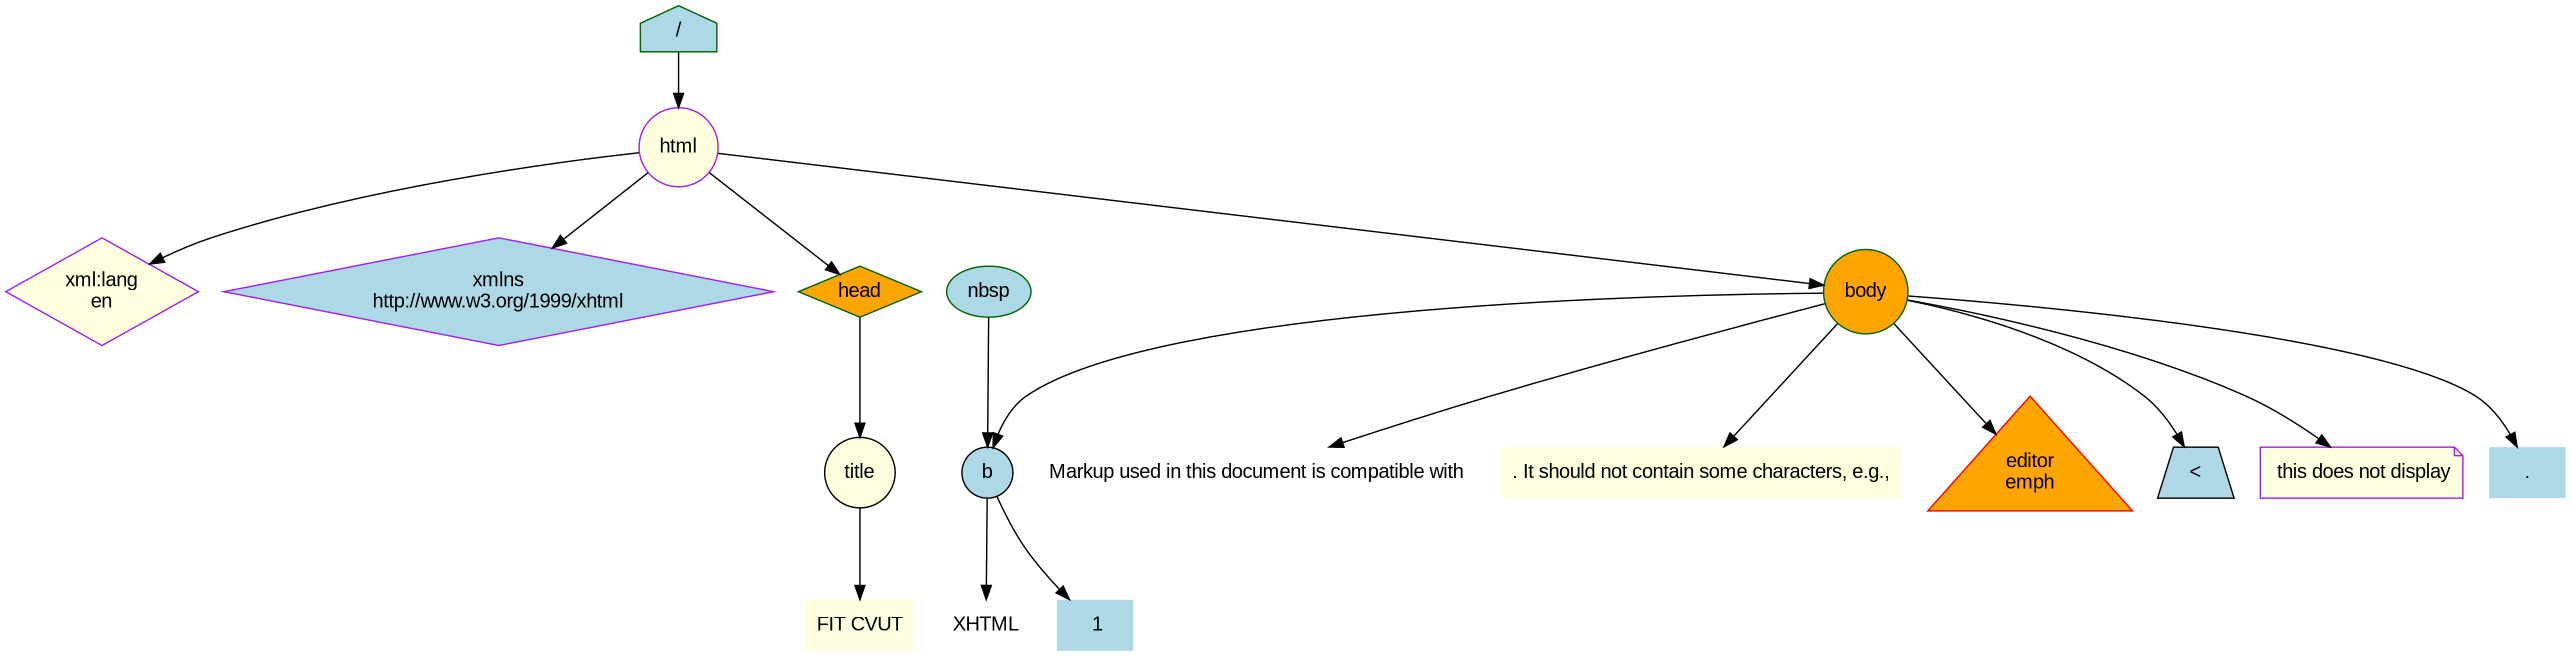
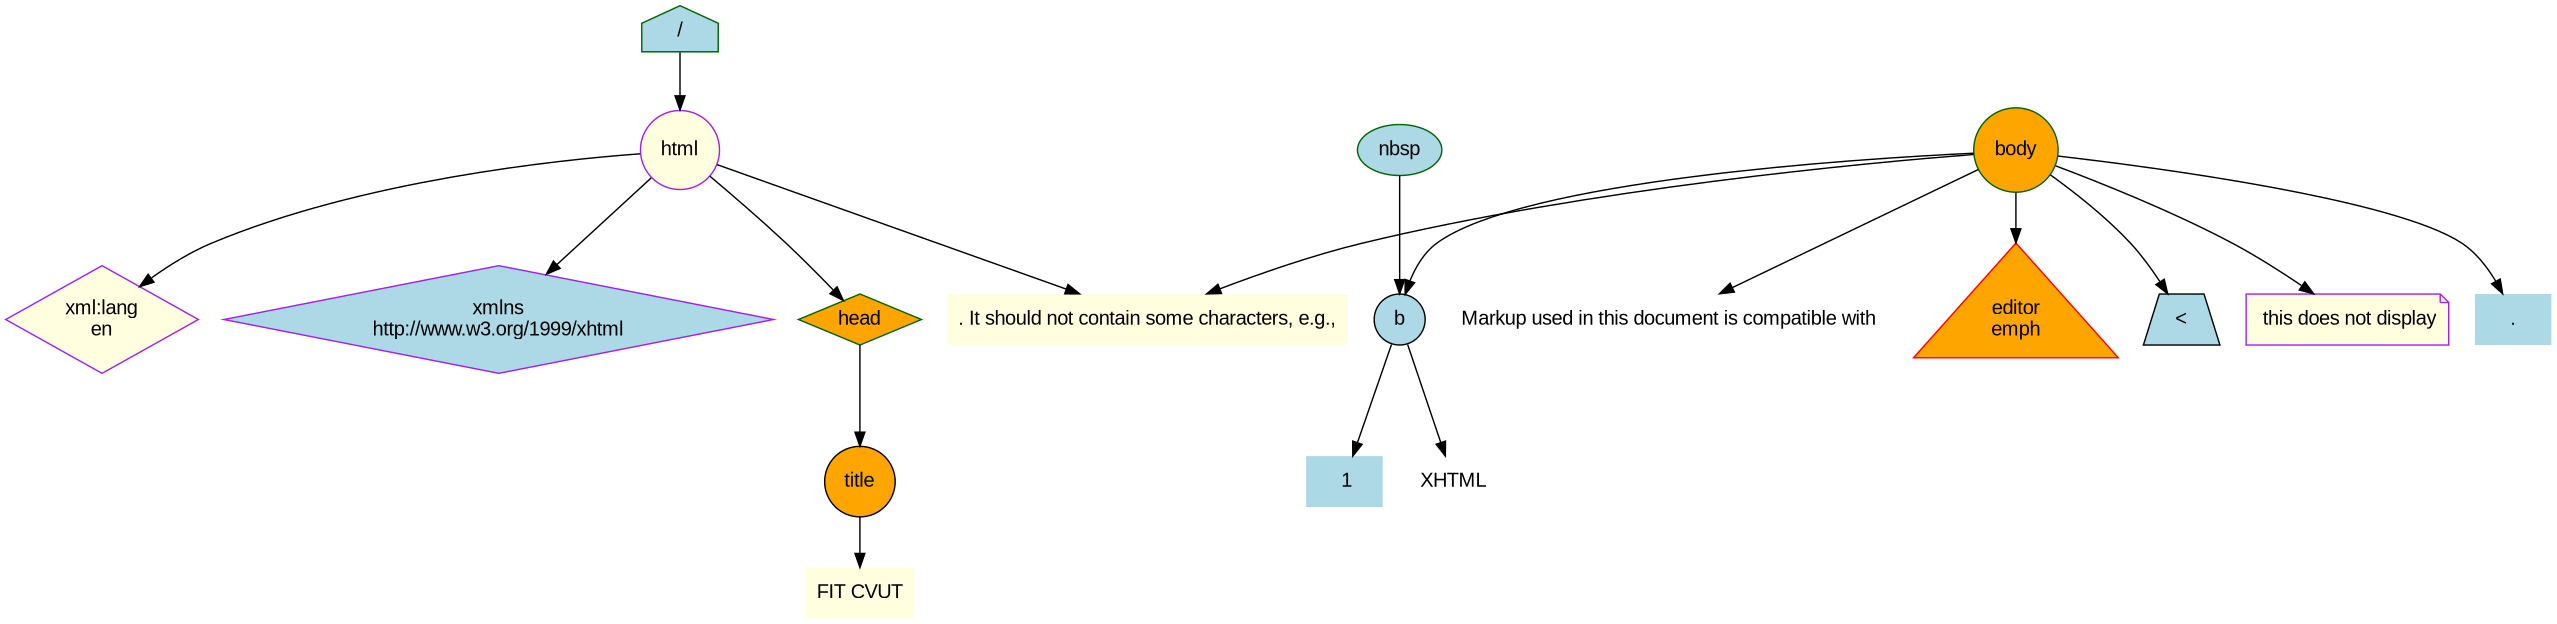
  digraph {
    fontname="Liberation Sans"
    node [color=darkgreen fillcolor=lightblue fontname="Liberation Sans" shape=plaintext style=filled]
    edge [fontname="Liberation Sans"]
    n1 [label="/" shape=house]
    n2 [color=purple fillcolor=lightyellow label=html shape=circle]
    n3 [color=purple fillcolor=lightyellow label="xml:lang\nen" shape=diamond]
    n4 [color=purple label="xmlns\nhttp://www.w3.org/1999/xhtml" shape=diamond]
    n5 [fillcolor=orange label=head shape=diamond]
    n6 [fillcolor=orange label=body shape=circle]
-   n7 [color=black fillcolor=lightyellow label=title shape=circle]
+   n7 [color=black fillcolor=orange label=title shape=circle]
    n8 [color=red fillcolor=white label="Markup used in this document is compatible with"]
    n9 [color=black label=b shape=circle]
    n10 [color=red fillcolor=lightyellow label=". It should not contain some characters, e.g.,"]
    n11 [color=red fillcolor=orange label="editor\nemph" shape=triangle]
    n12 [color=black label="<" shape=trapezium]
    n13 [color=purple fillcolor=lightyellow label=" this does not display" shape=note]
    n14 [color=black label="."]
    n15 [color=purple fillcolor=lightyellow label="FIT CVUT"]
    n16 [fillcolor=white label=XHTML]
    n17 [color=black label=" 1"]
    n18 [label=nbsp shape=oval]
    n1 -> n2
    n2 -> n3
    n2 -> n4
    n2 -> n5
-   n2 -> n6
+   n2 -> n10
    n5 -> n7
    n6 -> n8
    n6 -> n9
    n6 -> n10
    n6 -> n11
    n6 -> n12
    n6 -> n13
    n6 -> n14
    n7 -> n15
    n9 -> n16
    n9 -> n17
    n18 -> n9
  }
